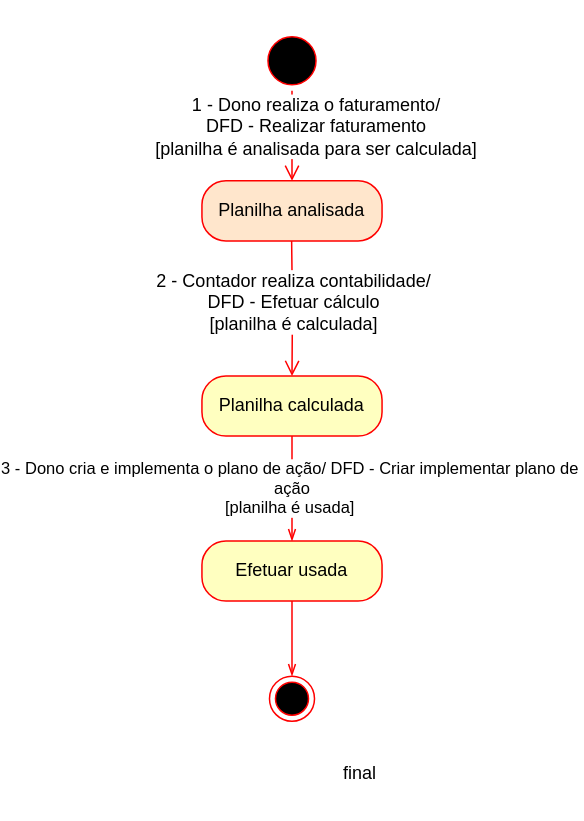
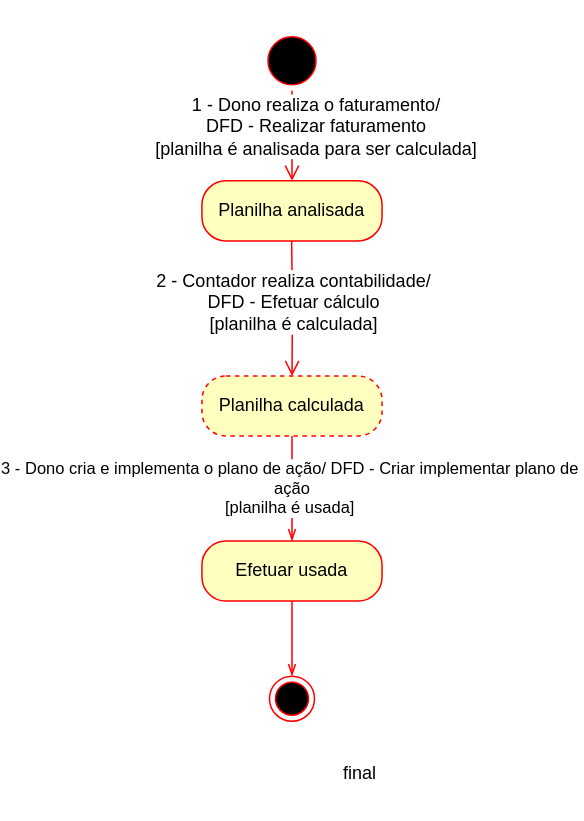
  <mxCell id="0" />
  <mxCell id="1" parent="0" />
  <mxCell id="2" value="" style="ellipse;html=1;shape=endState;fillColor=#000000;strokeColor=#ff0000;" parent="1" vertex="1"><mxGeometry x="65" y="450" width="30" height="30" as="geometry" /></mxCell>
  <mxCell id="3" value="" style="ellipse;html=1;shape=startState;fillColor=#000000;strokeColor=#ff0000;" parent="1" vertex="1"><mxGeometry x="60" y="20" width="40" height="40" as="geometry" /></mxCell>
  <mxCell id="4" value="" style="edgeStyle=orthogonalEdgeStyle;html=1;verticalAlign=bottom;endArrow=open;endSize=8;strokeColor=#ff0000;" parent="1" source="3" target="6" edge="1"><mxGeometry relative="1" as="geometry"><mxPoint x="75" y="130" as="targetPoint" /><Array as="points"><mxPoint x="80" y="130" /></Array></mxGeometry></mxCell>
  <mxCell id="5" value="1 - Dono realiza o faturamento/&lt;br&gt;DFD - Realizar faturamento &lt;br&gt;[planilha é analisada para ser calculada]" style="text;html=1;align=center;verticalAlign=middle;resizable=0;points=[];labelBackgroundColor=#ffffff;" parent="4" vertex="1" connectable="0"><mxGeometry x="1" y="37" relative="1" as="geometry"><mxPoint x="-22" y="-37" as="offset" /></mxGeometry></mxCell>
- <mxCell id="6" value="Planilha analisada" style="rounded=1;whiteSpace=wrap;html=1;arcSize=40;fontColor=#000000;fillColor=#ffe6cc;strokeColor=#ff0000;" parent="1" vertex="1"><mxGeometry x="20" y="120" width="120" height="40" as="geometry" /></mxCell>
+ <mxCell id="6" value="Planilha analisada" style="rounded=1;whiteSpace=wrap;html=1;arcSize=40;fontColor=#000000;fillColor=#ffffc0;strokeColor=#ff0000;" parent="1" vertex="1"><mxGeometry x="20" y="120" width="120" height="40" as="geometry" /></mxCell>
  <mxCell id="7" value="" style="edgeStyle=orthogonalEdgeStyle;html=1;verticalAlign=bottom;endArrow=open;endSize=8;strokeColor=#ff0000;entryX=0.5;entryY=0;entryDx=0;entryDy=0;" parent="1" target="9" edge="1"><mxGeometry relative="1" as="geometry"><mxPoint x="79.76" y="240" as="targetPoint" /><mxPoint x="79.76" y="160" as="sourcePoint" /><Array as="points" /></mxGeometry></mxCell>
  <mxCell id="8" value="3 -&amp;nbsp;Dono cria e implementa o plano de ação/ DFD - Criar implementar plano de&amp;nbsp;&lt;br&gt;ação&lt;br&gt;[planilha é usada]&amp;nbsp;" style="edgeStyle=orthogonalEdgeStyle;rounded=0;orthogonalLoop=1;jettySize=auto;html=1;exitX=0.5;exitY=1;exitDx=0;exitDy=0;endArrow=openThin;endFill=0;strokeColor=#FF0000;" edge="1" parent="1" source="9"><mxGeometry relative="1" as="geometry"><mxPoint x="80" y="360" as="targetPoint" /></mxGeometry></mxCell>
- <mxCell id="9" value="Planilha calculada" style="rounded=1;whiteSpace=wrap;html=1;arcSize=40;fontColor=#000000;fillColor=#ffffc0;strokeColor=#ff0000;" parent="1" vertex="1"><mxGeometry x="20" y="250" width="120" height="40" as="geometry" /></mxCell>
+ <mxCell id="9" value="Planilha calculada" style="rounded=1;whiteSpace=wrap;html=1;arcSize=40;fontColor=#000000;fillColor=#ffffc0;strokeColor=#ff0000;dashed=1;" parent="1" vertex="1"><mxGeometry x="20" y="250" width="120" height="40" as="geometry" /></mxCell>
  <mxCell id="10" value="2 - Contador realiza contabilidade/&lt;br&gt;DFD - Efetuar cálculo&lt;br&gt;[planilha é calculada]" style="text;html=1;align=center;verticalAlign=middle;resizable=0;points=[];labelBackgroundColor=#ffffff;" parent="1" vertex="1" connectable="0"><mxGeometry x="80" y="200.003" as="geometry"><mxPoint as="offset" /></mxGeometry></mxCell>
  <mxCell id="11" value="final" style="text;html=1;align=center;verticalAlign=middle;resizable=0;points=[];autosize=1;" parent="1" vertex="1"><mxGeometry x="105" y="505" width="40" height="20" as="geometry" /></mxCell>
  <mxCell id="12" style="edgeStyle=orthogonalEdgeStyle;rounded=0;orthogonalLoop=1;jettySize=auto;html=1;exitX=0.5;exitY=1;exitDx=0;exitDy=0;endArrow=openThin;endFill=0;strokeColor=#FF0000;" edge="1" parent="1" source="13" target="2"><mxGeometry relative="1" as="geometry" /></mxCell>
  <mxCell id="13" value="Efetuar usada" style="rounded=1;whiteSpace=wrap;html=1;arcSize=40;fontColor=#000000;fillColor=#ffffc0;strokeColor=#ff0000;" vertex="1" parent="1"><mxGeometry x="20" y="360" width="120" height="40" as="geometry" /></mxCell>
